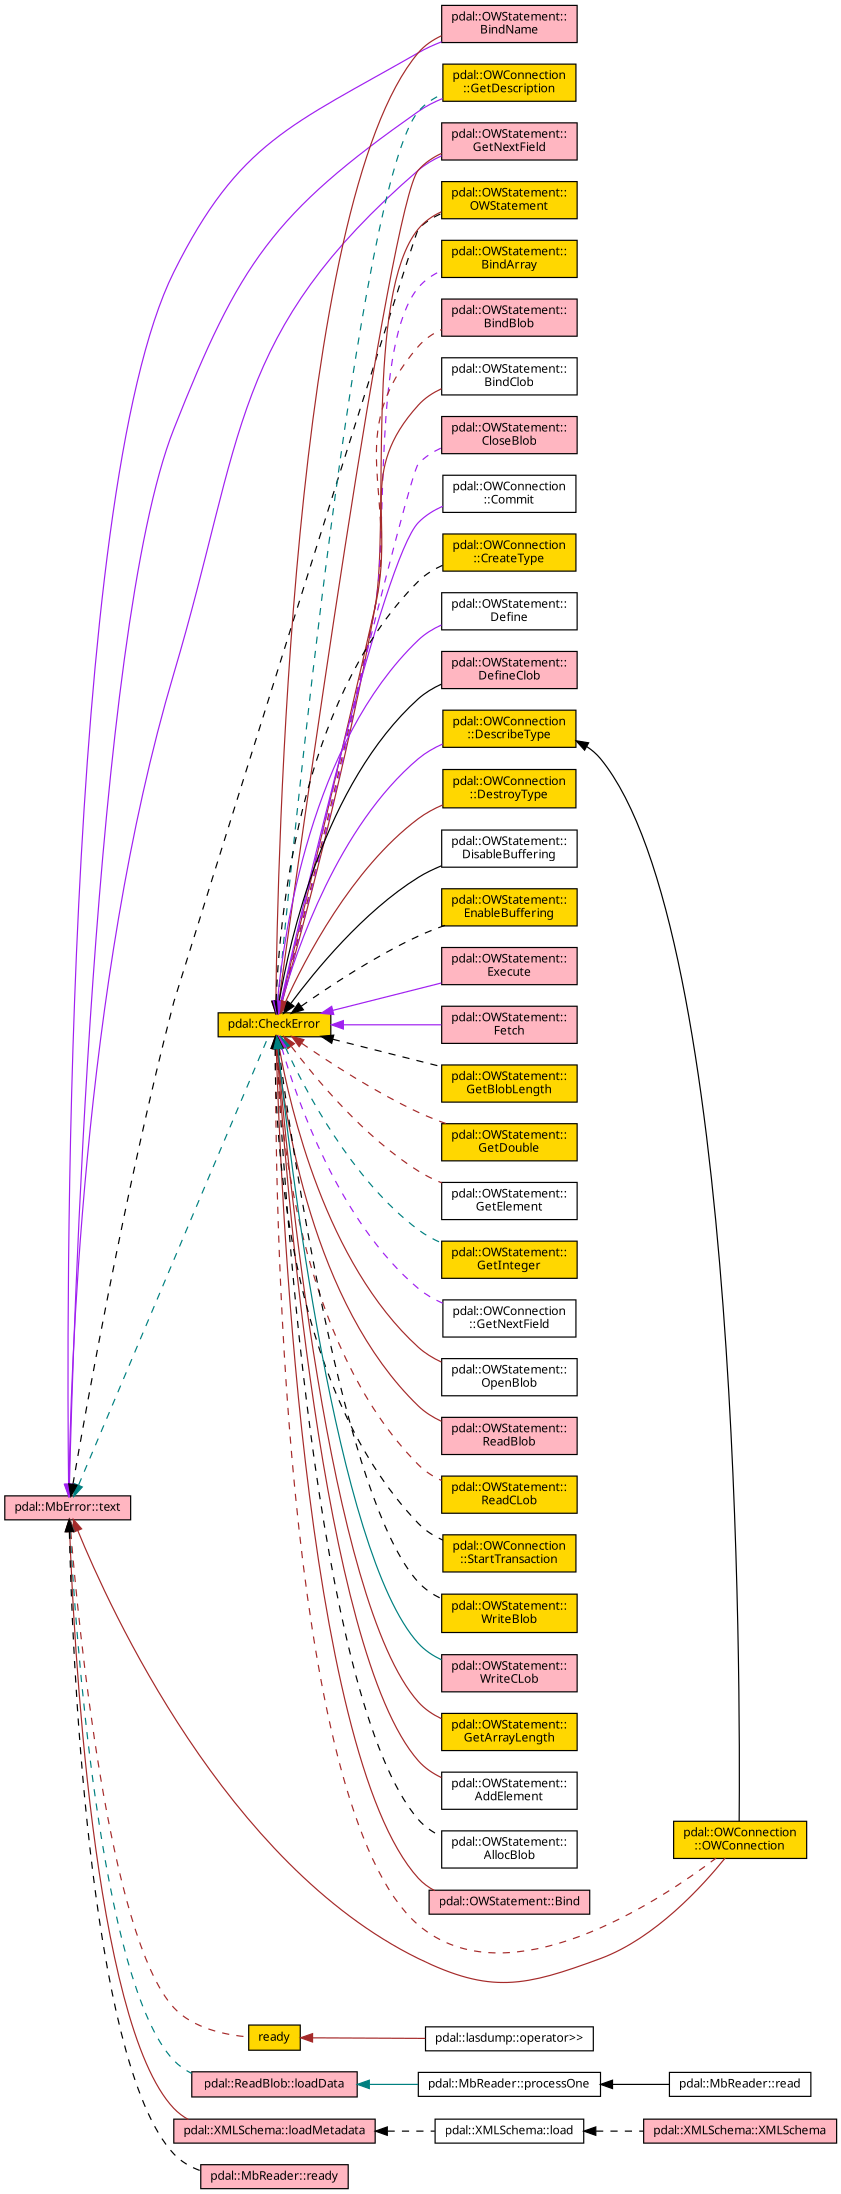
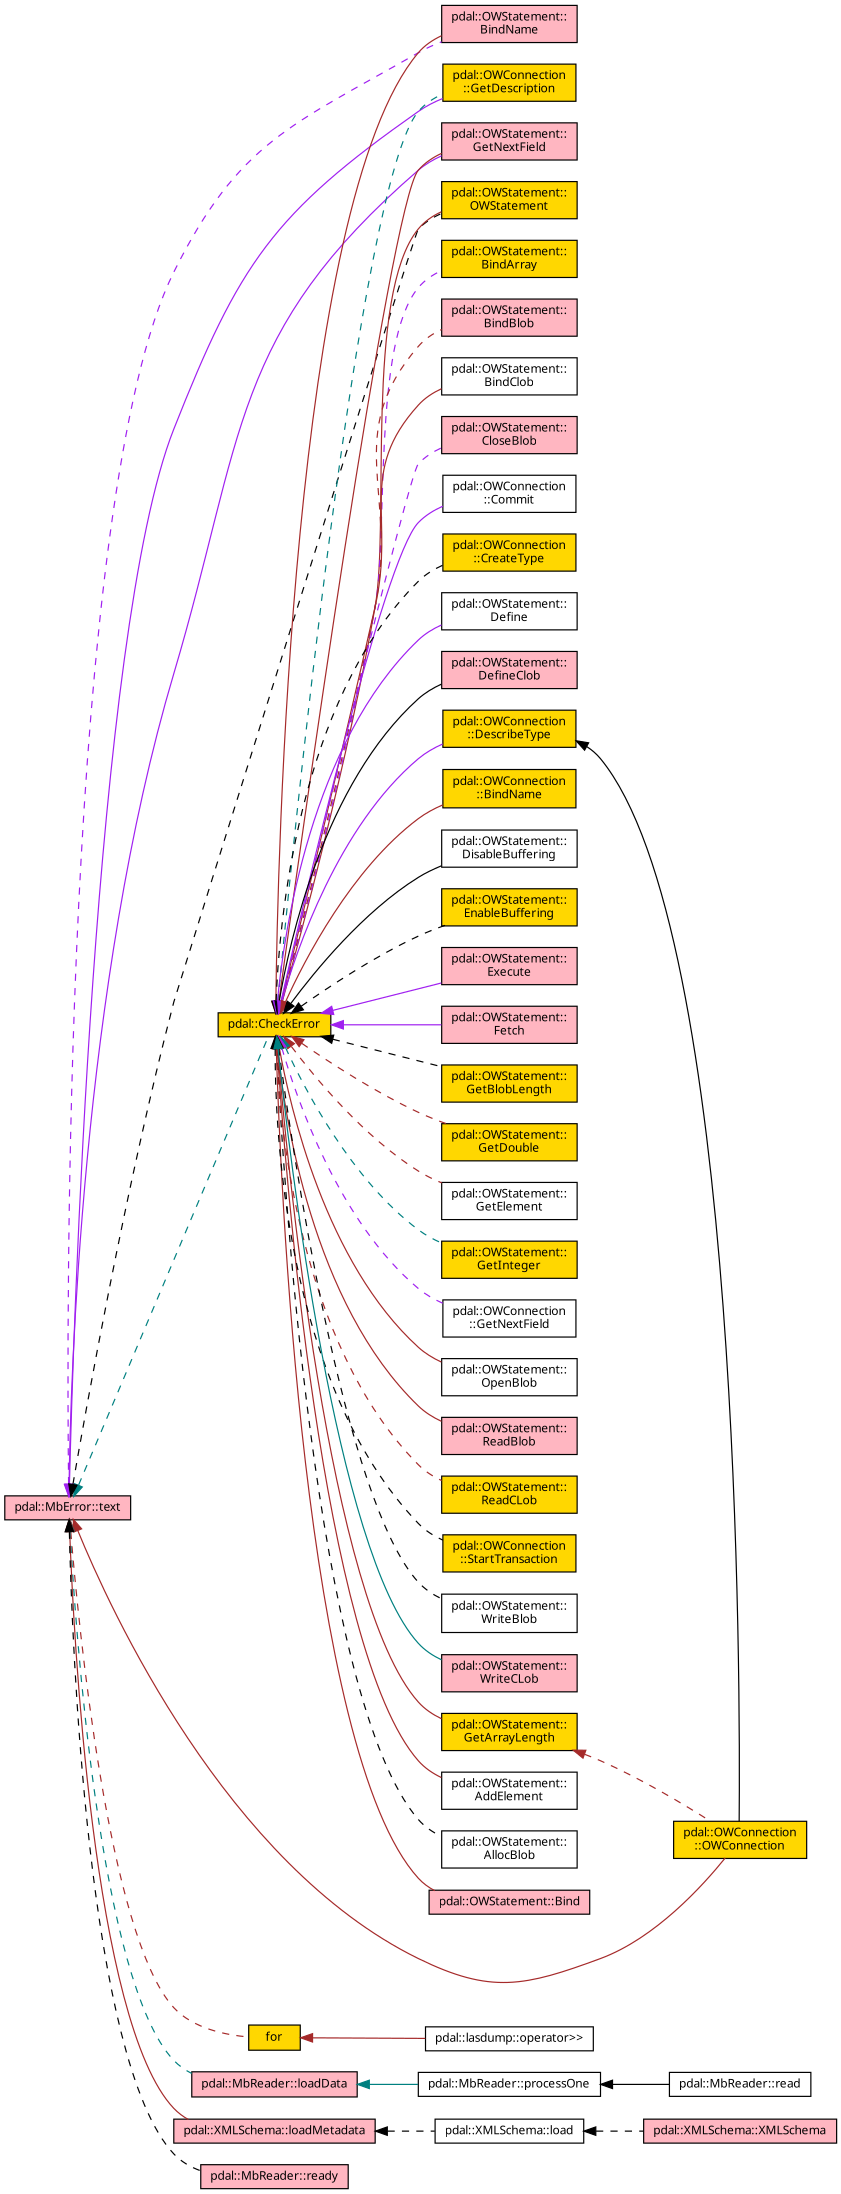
  digraph {
    fontname="Noto Sans"
    rankdir=LR
    node [color=black fillcolor=gold fontname="Noto Sans" fontsize=10 shape=record style=filled]
    edge [color=brown dir=back fontname="Noto Sans" fontsize=10 labelfontname=Helvetica labelfontsize=10 style=solid]
    n1 [fillcolor=lightpink fontcolor=black height=0.2 label="pdal::MbError::text" width=0.4]
    n2 [fillcolor=lightpink height=0.2 label="pdal::OWStatement::\lBindName" width=0.4]
    n3 [height=0.2 label="pdal::CheckError" width=0.4]
    n4 [height=0.2 label="pdal::OWConnection\l::OWConnection" width=0.4]
    n5 [height=0.2 label="pdal::OWConnection\l::GetDescription" width=0.4]
    n6 [fillcolor=lightpink height=0.2 label="pdal::OWStatement::\lGetNextField" width=0.4]
    n7 [height=0.2 label="pdal::OWStatement::\lOWStatement" width=0.4]
-   n8 [height=0.2 label=ready width=0.4]
-   n9 [fillcolor=lightpink height=0.2 label="pdal::ReadBlob::loadData" width=0.4]
+   n8 [height=0.2 label=for width=0.4]
+   n9 [fillcolor=lightpink height=0.2 label="pdal::MbReader::loadData" width=0.4]
    n10 [fillcolor=lightpink height=0.2 label="pdal::XMLSchema::loadMetadata" width=0.4]
    n11 [fillcolor=lightpink height=0.2 label="pdal::MbReader::ready" width=0.4]
    n12 [fillcolor=white height=0.2 label="pdal::OWStatement::\lAddElement" width=0.4]
    n13 [fillcolor=white height=0.2 label="pdal::OWStatement::\lAllocBlob" width=0.4]
    n14 [fillcolor=lightpink height=0.2 label="pdal::OWStatement::Bind" width=0.4]
    n15 [height=0.2 label="pdal::OWStatement::\lBindArray" width=0.4]
    n16 [fillcolor=lightpink height=0.2 label="pdal::OWStatement::\lBindBlob" width=0.4]
    n17 [fillcolor=white height=0.2 label="pdal::OWStatement::\lBindClob" width=0.4]
    n18 [fillcolor=lightpink height=0.2 label="pdal::OWStatement::\lCloseBlob" width=0.4]
    n19 [fillcolor=white height=0.2 label="pdal::OWConnection\l::Commit" width=0.4]
    n20 [height=0.2 label="pdal::OWConnection\l::CreateType" width=0.4]
    n21 [fillcolor=white height=0.2 label="pdal::OWStatement::\lDefine" width=0.4]
    n22 [fillcolor=lightpink height=0.2 label="pdal::OWStatement::\lDefineClob" width=0.4]
    n23 [height=0.2 label="pdal::OWConnection\l::DescribeType" width=0.4]
-   n24 [height=0.2 label="pdal::OWConnection\l::DestroyType" width=0.4]
+   n24 [height=0.2 label="pdal::OWConnection\l::BindName" width=0.4]
    n25 [fillcolor=white height=0.2 label="pdal::OWStatement::\lDisableBuffering" width=0.4]
    n26 [height=0.2 label="pdal::OWStatement::\lEnableBuffering" width=0.4]
    n27 [fillcolor=lightpink height=0.2 label="pdal::OWStatement::\lExecute" width=0.4]
    n28 [fillcolor=lightpink height=0.2 label="pdal::OWStatement::\lFetch" width=0.4]
    n29 [height=0.2 label="pdal::OWStatement::\lGetArrayLength" width=0.4]
    n30 [height=0.2 label="pdal::OWStatement::\lGetBlobLength" width=0.4]
    n31 [height=0.2 label="pdal::OWStatement::\lGetDouble" width=0.4]
    n32 [fillcolor=white height=0.2 label="pdal::OWStatement::\lGetElement" width=0.4]
    n33 [height=0.2 label="pdal::OWStatement::\lGetInteger" width=0.4]
    n34 [fillcolor=white height=0.2 label="pdal::OWConnection\l::GetNextField" width=0.4]
    n35 [fillcolor=white height=0.2 label="pdal::OWStatement::\lOpenBlob" width=0.4]
    n36 [fillcolor=lightpink height=0.2 label="pdal::OWStatement::\lReadBlob" width=0.4]
    n37 [height=0.2 label="pdal::OWStatement::\lReadCLob" width=0.4]
    n38 [height=0.2 label="pdal::OWConnection\l::StartTransaction" width=0.4]
-   n39 [height=0.2 label="pdal::OWStatement::\lWriteBlob" width=0.4]
+   n39 [fillcolor=white height=0.2 label="pdal::OWStatement::\lWriteBlob" width=0.4]
    n40 [fillcolor=lightpink height=0.2 label="pdal::OWStatement::\lWriteCLob" width=0.4]
    n41 [fillcolor=white height=0.2 label="pdal::lasdump::operator\>\>" width=0.4]
    n42 [fillcolor=white height=0.2 label="pdal::MbReader::processOne" width=0.4]
    n43 [fillcolor=white height=0.2 label="pdal::XMLSchema::load" width=0.4]
    n44 [fillcolor=white height=0.2 label="pdal::MbReader::read" width=0.4]
    n45 [fillcolor=lightpink height=0.2 label="pdal::XMLSchema::XMLSchema" width=0.4]
-   n1 -> n2 [color=purple]
+   n1 -> n2 [color=purple style=dashed]
    n1 -> n3 [color=teal style=dashed]
    n1 -> n4
    n1 -> n5 [color=purple]
    n1 -> n6 [color=purple]
    n1 -> n7 [color=black style=dashed]
    n1 -> n8 [style=dashed]
    n1 -> n9 [color=teal style=dashed]
    n1 -> n10
    n1 -> n11 [color=black style=dashed]
    n3 -> n2
-   n3 -> n4 [style=dashed]
+   n29 -> n4 [style=dashed]
    n3 -> n5 [color=teal style=dashed]
    n3 -> n6
    n3 -> n7
    n3 -> n12
    n3 -> n13 [color=black style=dashed]
    n3 -> n14
    n3 -> n15 [color=purple style=dashed]
    n3 -> n16 [style=dashed]
    n3 -> n17
    n3 -> n18 [color=purple style=dashed]
    n3 -> n19 [color=purple]
    n3 -> n20 [color=black style=dashed]
    n3 -> n21 [color=purple]
    n3 -> n22 [color=black]
    n3 -> n23 [color=purple]
    n3 -> n24
    n3 -> n25 [color=black]
    n3 -> n26 [color=black style=dashed]
    n3 -> n27 [color=purple]
    n3 -> n28 [color=purple]
    n3 -> n29
    n3 -> n30 [color=black style=dashed]
    n3 -> n31 [style=dashed]
    n3 -> n32 [style=dashed]
    n3 -> n33 [color=teal style=dashed]
    n3 -> n34 [color=purple style=dashed]
    n3 -> n35
    n3 -> n36
    n3 -> n37 [style=dashed]
    n3 -> n38 [color=black style=dashed]
    n3 -> n39 [color=black style=dashed]
    n3 -> n40 [color=teal]
    n8 -> n41
    n9 -> n42 [color=teal]
    n10 -> n43 [color=black style=dashed]
    n23 -> n4 [color=black]
    n42 -> n44 [color=black]
    n43 -> n45 [color=black style=dashed]
  }
